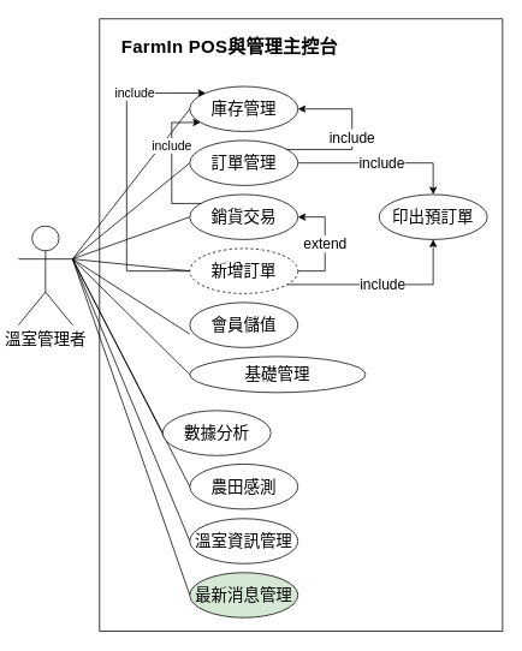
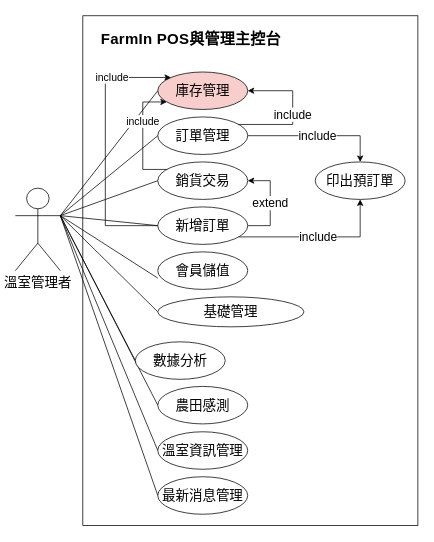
  <mxCell id="0" />
  <mxCell id="1" parent="0" />
  <mxCell id="2" style="rounded=0;orthogonalLoop=1;jettySize=auto;html=1;fontSize=18;endArrow=none;endFill=0;exitX=1;exitY=0.333;exitDx=0;exitDy=0;exitPerimeter=0;entryX=0;entryY=0.5;entryDx=0;entryDy=0;" parent="1" source="11" target="30" edge="1"><mxGeometry relative="1" as="geometry"><mxPoint x="170" y="595" as="targetPoint" /></mxGeometry></mxCell>
  <mxCell id="3" style="rounded=0;orthogonalLoop=1;jettySize=auto;html=1;entryX=0;entryY=0.5;entryDx=0;entryDy=0;fontSize=18;endArrow=none;endFill=0;exitX=1;exitY=0.333;exitDx=0;exitDy=0;exitPerimeter=0;" parent="1" source="11" target="23" edge="1"><mxGeometry relative="1" as="geometry" /></mxCell>
  <mxCell id="4" style="rounded=0;orthogonalLoop=1;jettySize=auto;html=1;fontSize=18;endArrow=none;endFill=0;exitX=1;exitY=0.333;exitDx=0;exitDy=0;exitPerimeter=0;entryX=0;entryY=0.5;entryDx=0;entryDy=0;" parent="1" source="11" target="31" edge="1"><mxGeometry relative="1" as="geometry"><mxPoint x="220" y="505" as="targetPoint" /></mxGeometry></mxCell>
  <mxCell id="5" style="rounded=0;orthogonalLoop=1;jettySize=auto;html=1;entryX=0;entryY=0.5;entryDx=0;entryDy=0;fontSize=18;endArrow=none;endFill=0;exitX=1;exitY=0.333;exitDx=0;exitDy=0;exitPerimeter=0;" parent="1" source="11" target="18" edge="1"><mxGeometry relative="1" as="geometry" /></mxCell>
  <mxCell id="6" style="rounded=0;orthogonalLoop=1;jettySize=auto;html=1;entryX=0;entryY=0.5;entryDx=0;entryDy=0;fontSize=18;endArrow=none;endFill=0;exitX=1;exitY=0.333;exitDx=0;exitDy=0;exitPerimeter=0;" parent="1" source="11" target="21" edge="1"><mxGeometry relative="1" as="geometry" /></mxCell>
  <mxCell id="7" style="rounded=0;orthogonalLoop=1;jettySize=auto;html=1;entryX=0;entryY=0.5;entryDx=0;entryDy=0;fontSize=18;endArrow=none;endFill=0;exitX=1;exitY=0.333;exitDx=0;exitDy=0;exitPerimeter=0;" parent="1" source="11" target="12" edge="1"><mxGeometry relative="1" as="geometry" /></mxCell>
  <mxCell id="8" style="rounded=0;orthogonalLoop=1;jettySize=auto;html=1;entryX=0;entryY=0.5;entryDx=0;entryDy=0;fontSize=18;endArrow=none;endFill=0;exitX=1;exitY=0.333;exitDx=0;exitDy=0;exitPerimeter=0;" parent="1" source="11" target="20" edge="1"><mxGeometry relative="1" as="geometry" /></mxCell>
  <mxCell id="9" style="rounded=0;orthogonalLoop=1;jettySize=auto;html=1;exitX=1;exitY=0.333;exitDx=0;exitDy=0;exitPerimeter=0;entryX=0;entryY=0.5;entryDx=0;entryDy=0;endArrow=none;endFill=0;" edge="1" parent="1" source="11" target="28"><mxGeometry relative="1" as="geometry" /></mxCell>
  <mxCell id="10" style="edgeStyle=none;rounded=0;orthogonalLoop=1;jettySize=auto;html=1;exitX=1;exitY=0.333;exitDx=0;exitDy=0;exitPerimeter=0;entryX=0;entryY=0.5;entryDx=0;entryDy=0;endArrow=none;endFill=0;" edge="1" parent="1" source="11" target="29"><mxGeometry relative="1" as="geometry" /></mxCell>
  <mxCell id="11" value="&lt;span style=&quot;font-size: 18px&quot;&gt;溫室管理者&lt;/span&gt;" style="shape=umlActor;verticalLabelPosition=bottom;labelBackgroundColor=#ffffff;verticalAlign=top;html=1;outlineConnect=0;" parent="1" vertex="1"><mxGeometry x="20" y="250" width="60" height="110" as="geometry" /></mxCell>
- <mxCell id="12" value="庫存管理" style="ellipse;whiteSpace=wrap;html=1;fontSize=18;" parent="1" vertex="1"><mxGeometry x="210" y="95" width="120" height="50" as="geometry" /></mxCell>
+ <mxCell id="12" value="庫存管理" style="ellipse;whiteSpace=wrap;html=1;fontSize=18;fillColor=#f8cecc;" parent="1" vertex="1"><mxGeometry x="210" y="95" width="120" height="50" as="geometry" /></mxCell>
  <mxCell id="13" value="include" style="edgeStyle=orthogonalEdgeStyle;rounded=0;orthogonalLoop=1;jettySize=auto;html=1;entryX=1;entryY=0.5;entryDx=0;entryDy=0;fontSize=16;exitX=1;exitY=0;exitDx=0;exitDy=0;" parent="1" source="20" target="12" edge="1"><mxGeometry relative="1" as="geometry"><Array as="points"><mxPoint x="313" y="165" /><mxPoint x="390" y="165" /><mxPoint x="390" y="120" /></Array><mxPoint x="318" y="165" as="sourcePoint" /></mxGeometry></mxCell>
  <mxCell id="14" value="include" style="edgeStyle=orthogonalEdgeStyle;rounded=0;orthogonalLoop=1;jettySize=auto;html=1;entryX=0.5;entryY=0;entryDx=0;entryDy=0;fontSize=16;exitX=1;exitY=0.5;exitDx=0;exitDy=0;" parent="1" source="20" target="19" edge="1"><mxGeometry relative="1" as="geometry"><Array as="points"><mxPoint x="480" y="180" /></Array><mxPoint x="330" y="180.059" as="sourcePoint" /></mxGeometry></mxCell>
  <mxCell id="15" value="include" style="edgeStyle=orthogonalEdgeStyle;rounded=0;orthogonalLoop=1;jettySize=auto;html=1;entryX=0.1;entryY=0.8;entryDx=0;entryDy=0;fontSize=14;entryPerimeter=0;exitX=0;exitY=0;exitDx=0;exitDy=0;" parent="1" source="21" target="12" edge="1"><mxGeometry x="0.287" relative="1" as="geometry"><Array as="points"><mxPoint x="227" y="225" /><mxPoint x="190" y="225" /><mxPoint x="190" y="135" /></Array><mxPoint as="offset" /><mxPoint x="222" y="225" as="sourcePoint" /></mxGeometry></mxCell>
  <mxCell id="16" value="extend" style="edgeStyle=orthogonalEdgeStyle;rounded=0;orthogonalLoop=1;jettySize=auto;html=1;entryX=1;entryY=0.5;entryDx=0;entryDy=0;fontSize=16;" parent="1" source="18" target="21" edge="1"><mxGeometry relative="1" as="geometry"><Array as="points"><mxPoint x="360" y="300" /><mxPoint x="360" y="240" /></Array></mxGeometry></mxCell>
  <mxCell id="17" value="include" style="edgeStyle=orthogonalEdgeStyle;rounded=0;orthogonalLoop=1;jettySize=auto;html=1;entryX=0.5;entryY=1;entryDx=0;entryDy=0;fontSize=16;" parent="1" source="18" target="19" edge="1"><mxGeometry relative="1" as="geometry"><Array as="points"><mxPoint x="480" y="315" /></Array></mxGeometry></mxCell>
- <mxCell id="18" value="新增訂單" style="ellipse;whiteSpace=wrap;html=1;fontSize=18;dashed=1;" parent="1" vertex="1"><mxGeometry x="210" y="275" width="120" height="50" as="geometry" /></mxCell>
+ <mxCell id="18" value="新增訂單" style="ellipse;whiteSpace=wrap;html=1;fontSize=18;" parent="1" vertex="1"><mxGeometry x="210" y="275" width="120" height="50" as="geometry" /></mxCell>
  <mxCell id="19" value="印出預訂單" style="ellipse;whiteSpace=wrap;html=1;fontSize=18;" parent="1" vertex="1"><mxGeometry x="420" y="215" width="120" height="50" as="geometry" /></mxCell>
  <mxCell id="20" value="訂單管理" style="ellipse;whiteSpace=wrap;html=1;fontSize=18;" parent="1" vertex="1"><mxGeometry x="210" y="155" width="120" height="50" as="geometry" /></mxCell>
  <mxCell id="21" value="銷貨交易" style="ellipse;whiteSpace=wrap;html=1;fontSize=18;" parent="1" vertex="1"><mxGeometry x="210" y="215" width="120" height="50" as="geometry" /></mxCell>
  <mxCell id="22" value="會員儲值" style="ellipse;whiteSpace=wrap;html=1;fontSize=18;" parent="1" vertex="1"><mxGeometry x="210" y="335" width="120" height="50" as="geometry" /></mxCell>
  <mxCell id="23" value="基礎管理" style="ellipse;whiteSpace=wrap;html=1;fontSize=18;" parent="1" vertex="1"><mxGeometry x="210" y="395" width="195" height="40" as="geometry" /></mxCell>
  <mxCell id="24" style="rounded=0;orthogonalLoop=1;jettySize=auto;html=1;entryX=0;entryY=0.5;entryDx=0;entryDy=0;fontSize=18;endArrow=none;endFill=0;exitX=1;exitY=0.333;exitDx=0;exitDy=0;exitPerimeter=0;" parent="1" source="11" edge="1"><mxGeometry relative="1" as="geometry"><mxPoint x="25" y="210" as="sourcePoint" /><mxPoint x="210" y="370" as="targetPoint" /></mxGeometry></mxCell>
  <mxCell id="25" value="" style="whiteSpace=wrap;html=1;fillColor=none;fontSize=18;" parent="1" vertex="1"><mxGeometry x="110" y="20" width="447" height="680" as="geometry" /></mxCell>
  <mxCell id="26" value="&lt;span style=&quot;font-family: , &amp;#34;blinkmacsystemfont&amp;#34; , &amp;#34;segoe ui&amp;#34; , &amp;#34;helvetica neue&amp;#34; , &amp;#34;helvetica&amp;#34; , &amp;#34;roboto&amp;#34; , &amp;#34;arial&amp;#34; , &amp;#34;pingfang tc&amp;#34; , &amp;#34;microsoft jhenghei&amp;#34; , , sans-serif , &amp;#34;apple color emoji&amp;#34; , &amp;#34;segoe ui emoji&amp;#34; , &amp;#34;segoe ui symbol&amp;#34; ; letter-spacing: 0.35px ; text-align: left&quot;&gt;&lt;font size=&quot;1&quot;&gt;&lt;b style=&quot;font-size: 20px&quot;&gt;FarmIn POS與管理主控台&lt;/b&gt;&lt;/font&gt;&lt;/span&gt;" style="text;html=1;align=center;verticalAlign=middle;resizable=0;points=[];autosize=1;fontSize=16;" parent="1" vertex="1"><mxGeometry x="123.5" y="35" width="260" height="30" as="geometry" /></mxCell>
  <mxCell id="27" value="include" style="edgeStyle=orthogonalEdgeStyle;rounded=0;orthogonalLoop=1;jettySize=auto;html=1;entryX=0;entryY=0;entryDx=0;entryDy=0;fontSize=14;exitX=0;exitY=0.5;exitDx=0;exitDy=0;" parent="1" source="18" target="12" edge="1"><mxGeometry x="0.562" relative="1" as="geometry"><Array as="points"><mxPoint x="140" y="300" /><mxPoint x="140" y="102" /></Array><mxPoint as="offset" /><mxPoint x="237.574" y="232.322" as="sourcePoint" /><mxPoint x="232" y="145" as="targetPoint" /></mxGeometry></mxCell>
  <mxCell id="28" value="農田感測" style="ellipse;whiteSpace=wrap;html=1;fontSize=18;" vertex="1" parent="1"><mxGeometry x="210" y="514.5" width="120" height="50" as="geometry" /></mxCell>
- <mxCell id="29" value="最新消息管理" style="ellipse;whiteSpace=wrap;html=1;fontSize=18;fillColor=#d5e8d4;" vertex="1" parent="1"><mxGeometry x="210" y="635" width="120" height="50" as="geometry" /></mxCell>
+ <mxCell id="29" value="最新消息管理" style="ellipse;whiteSpace=wrap;html=1;fontSize=18;" vertex="1" parent="1"><mxGeometry x="210" y="635" width="120" height="50" as="geometry" /></mxCell>
  <mxCell id="30" value="溫室資訊管理" style="ellipse;whiteSpace=wrap;html=1;fontSize=18;" vertex="1" parent="1"><mxGeometry x="210" y="575" width="120" height="50" as="geometry" /></mxCell>
  <mxCell id="31" value="數據分析" style="ellipse;whiteSpace=wrap;html=1;fontSize=18;" vertex="1" parent="1"><mxGeometry x="180" y="455" width="120" height="50" as="geometry" /></mxCell>
  <mxCell id="32" style="edgeStyle=none;rounded=0;orthogonalLoop=1;jettySize=auto;html=1;exitX=1;exitY=0.5;exitDx=0;exitDy=0;endArrow=none;endFill=0;" edge="1" parent="1" source="25" target="25"><mxGeometry relative="1" as="geometry" /></mxCell>
